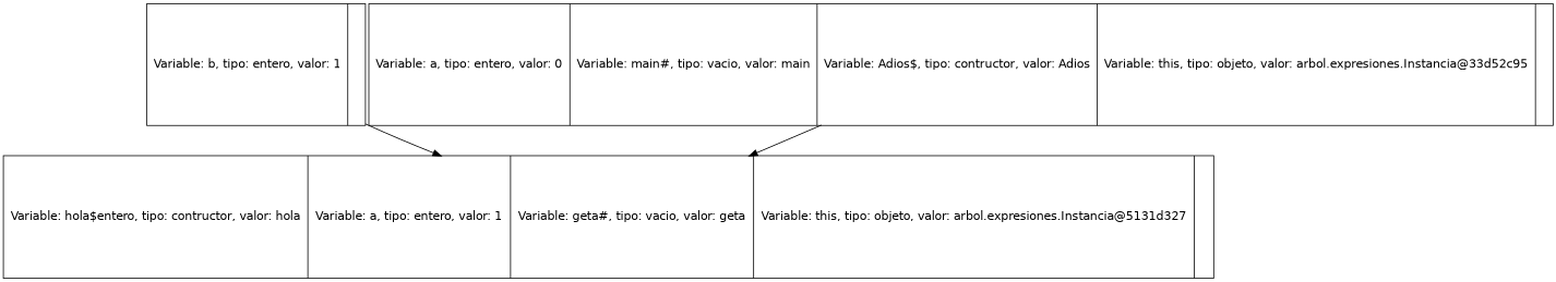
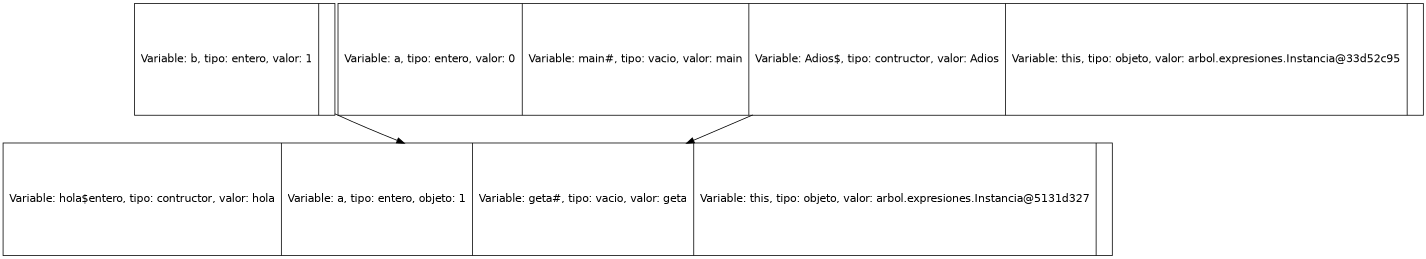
  digraph {
    fontname="DejaVu Sans"
    nodesep=.05
    rankdir=TB
    node [fontname="DejaVu Sans" shape=record]
    edge [fontname="DejaVu Sans"]
    n1 [height=2.0 label=" Variable: b, tipo: entero, valor: 1|" width=.1]
-   n2 [height=2.0 label=" Variable: hola$entero, tipo: contructor, valor: hola|Variable: a, tipo: entero, valor: 1|Variable: geta#, tipo: vacio, valor: geta|Variable: this, tipo: objeto, valor: arbol.expresiones.Instancia@5131d327|" width=.1]
+   n2 [height=2.0 label=" Variable: hola$entero, tipo: contructor, valor: hola|Variable: a, tipo: entero, objeto: 1|Variable: geta#, tipo: vacio, valor: geta|Variable: this, tipo: objeto, valor: arbol.expresiones.Instancia@5131d327|" width=.1]
    n3 [height=2.0 label=" Variable: a, tipo: entero, valor: 0|Variable: main#, tipo: vacio, valor: main|Variable: Adios$, tipo: contructor, valor: Adios|Variable: this, tipo: objeto, valor: arbol.expresiones.Instancia@33d52c95|" width=.1]
    n1 -> n2
    n3 -> n2
  }
